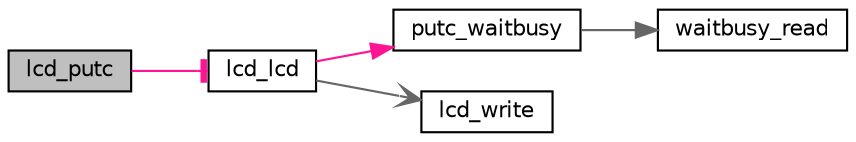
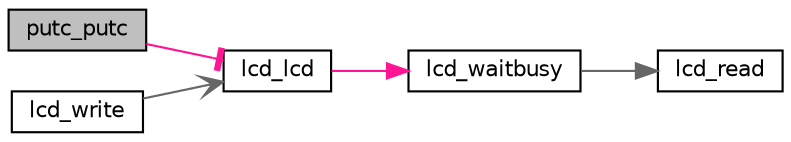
  digraph {
    rankdir=LR
    node [color=black fillcolor=white fontname=Helvetica fontsize=10 shape=record style=filled]
    edge [arrowhead=normal color=deeppink fontname=Helvetica fontsize=10 labelfontname=Helvetica labelfontsize=10 style=solid]
-   n1 [fillcolor=grey75 fontcolor=black height=0.2 label=lcd_putc width=0.4]
+   n1 [fillcolor=grey75 fontcolor=black height=0.2 label=putc_putc width=0.4]
    n2 [height=0.2 label=lcd_lcd width=0.4]
-   n3 [height=0.2 label=putc_waitbusy width=0.4]
+   n3 [height=0.2 label=lcd_waitbusy width=0.4]
    n4 [height=0.2 label=lcd_write width=0.4]
-   n5 [height=0.2 label=waitbusy_read width=0.4]
+   n5 [height=0.2 label=lcd_read width=0.4]
    n1 -> n2 [arrowhead=tee]
    n2 -> n3
-   n2 -> n4 [arrowhead=vee color=gray40]
+   n4 -> n2 [arrowhead=vee color=gray40]
    n3 -> n5 [color=gray40]
  }
